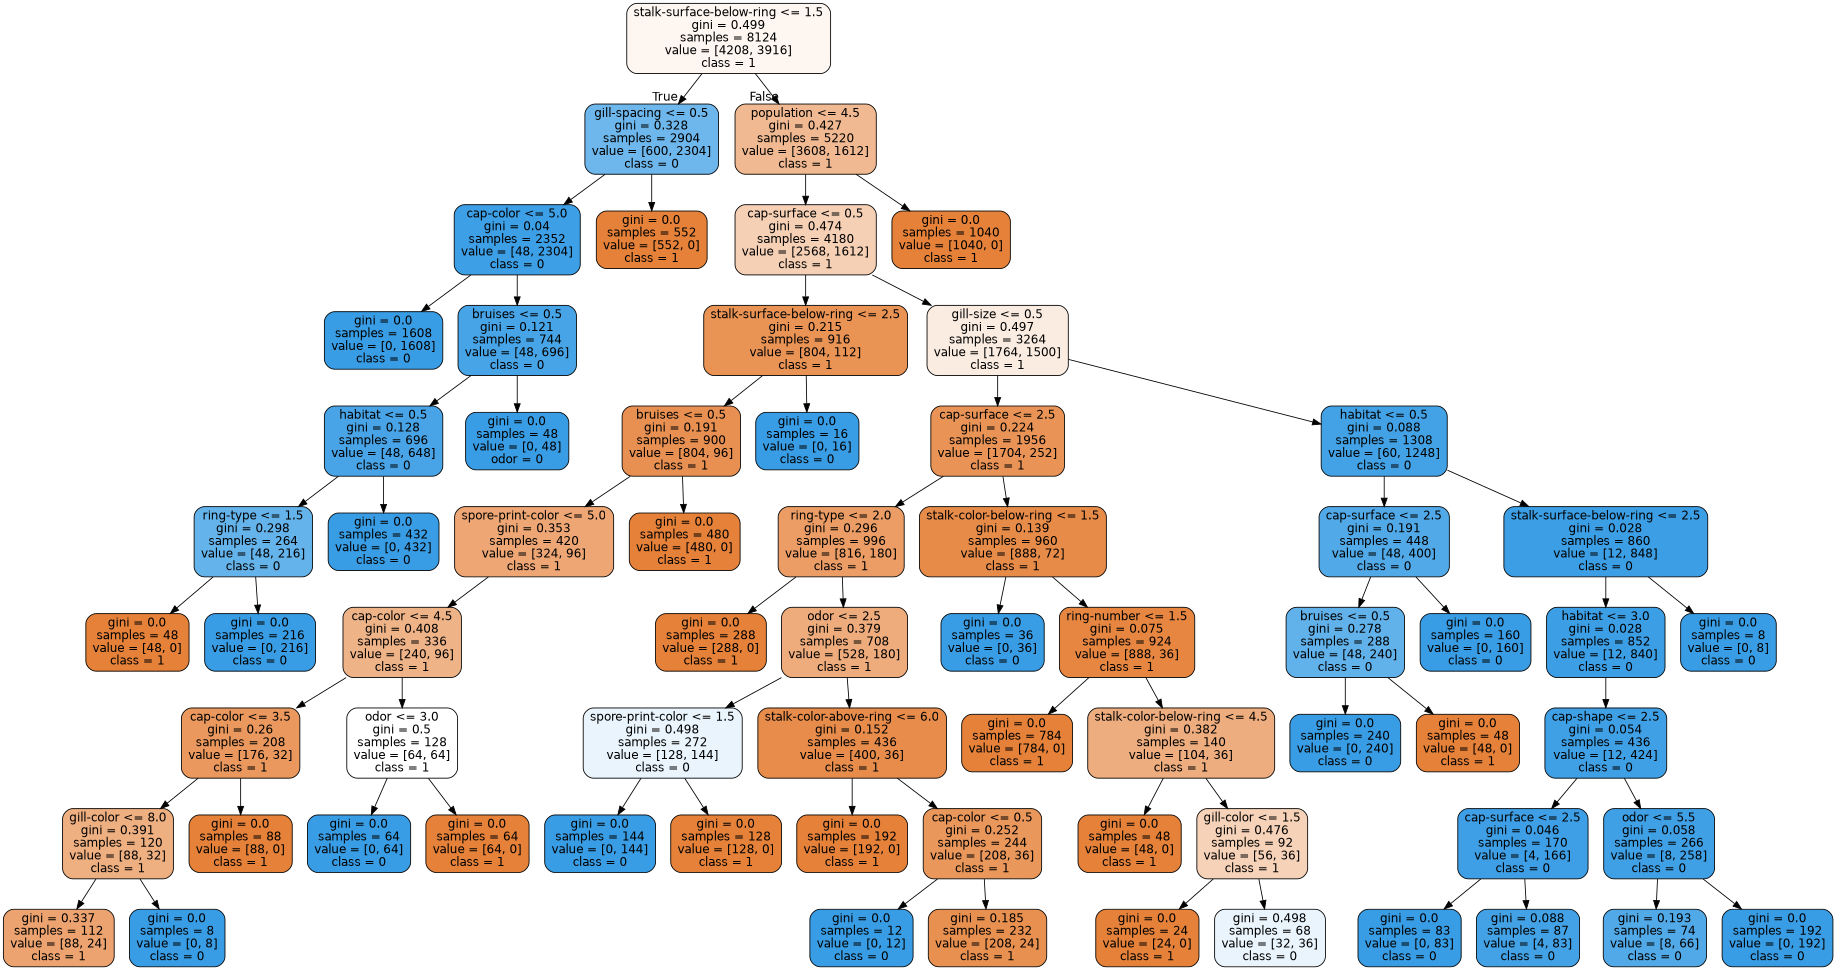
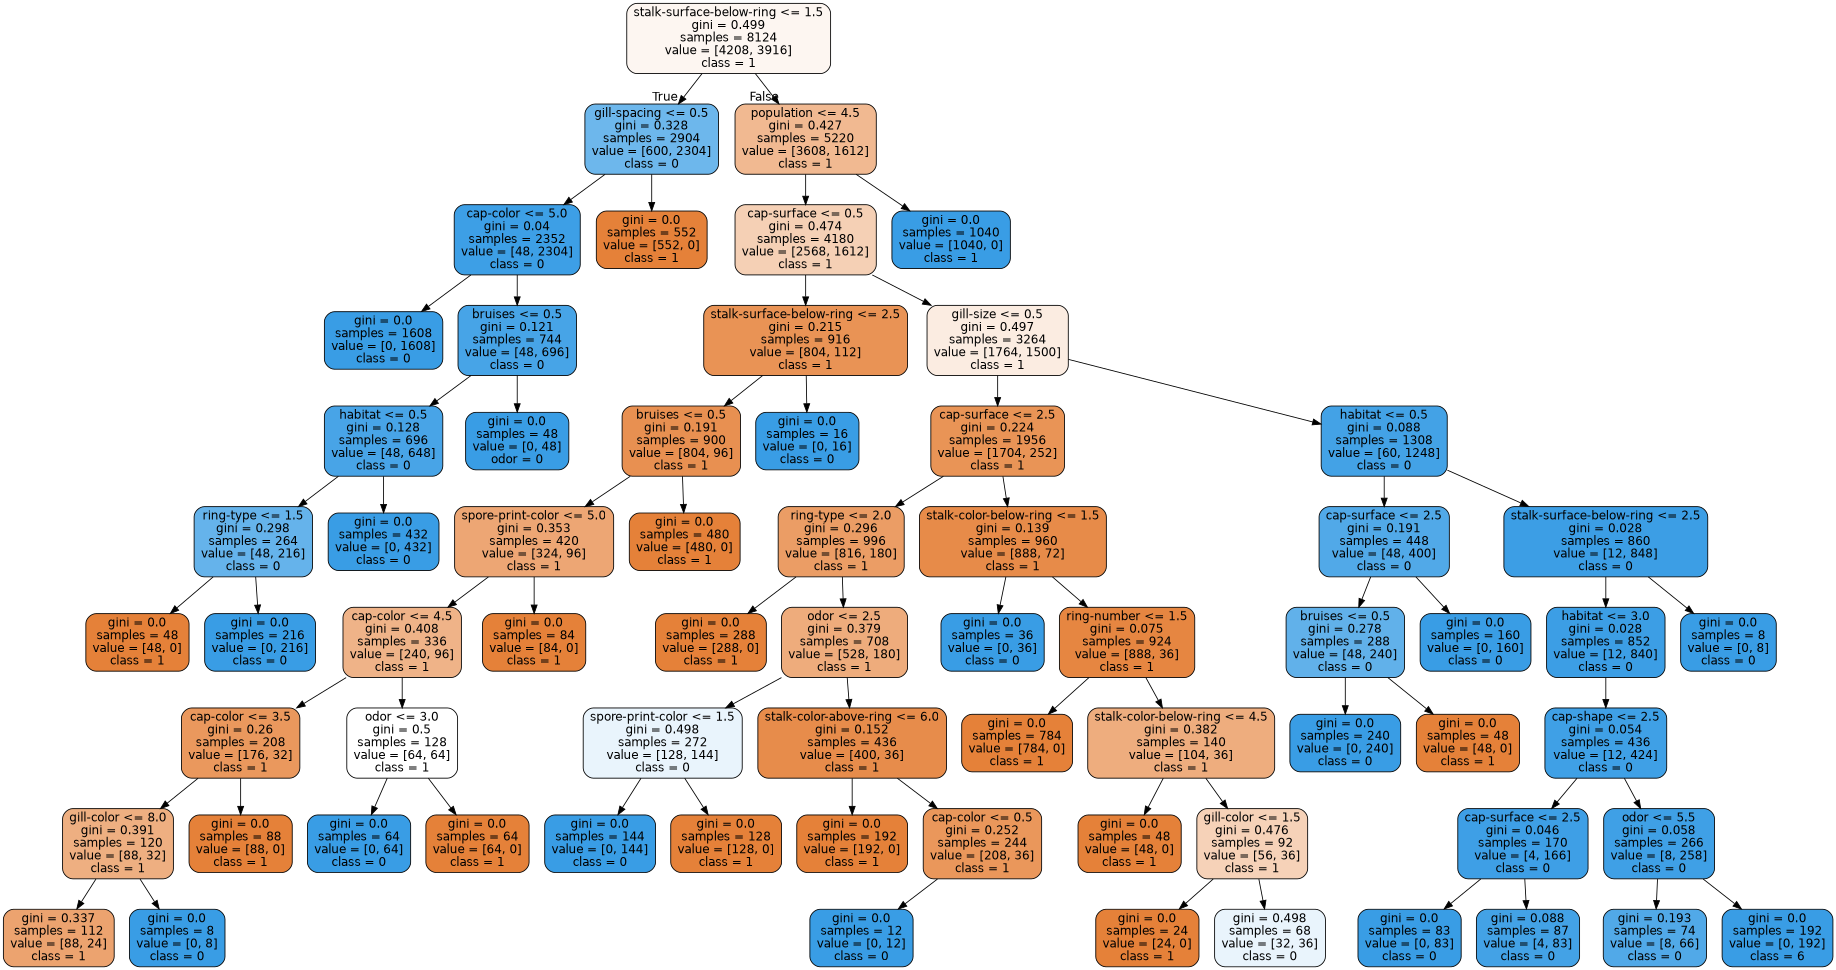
  digraph {
    node [color=black fillcolor="#399de5" fontname=helvetica shape=box style="filled, rounded"]
    edge [fontname=helvetica]
    n1 [fillcolor="#fdf6f1" label="stalk-surface-below-ring <= 1.5\ngini = 0.499\nsamples = 8124\nvalue = [4208, 3916]\nclass = 1"]
    n2 [fillcolor="#6db7ec" label="gill-spacing <= 0.5\ngini = 0.328\nsamples = 2904\nvalue = [600, 2304]\nclass = 0"]
    n3 [fillcolor="#f1b991" label="population <= 4.5\ngini = 0.427\nsamples = 5220\nvalue = [3608, 1612]\nclass = 1"]
    n4 [fillcolor="#3d9fe6" label="cap-color <= 5.0\ngini = 0.04\nsamples = 2352\nvalue = [48, 2304]\nclass = 0"]
    n5 [fillcolor="#e58139" label="gini = 0.0\nsamples = 552\nvalue = [552, 0]\nclass = 1"]
    n6 [fillcolor="#f5d0b5" label="cap-surface <= 0.5\ngini = 0.474\nsamples = 4180\nvalue = [2568, 1612]\nclass = 1"]
-   n7 [fillcolor="#e58139" label="gini = 0.0\nsamples = 1040\nvalue = [1040, 0]\nclass = 1"]
+   n7 [label="gini = 0.0\nsamples = 1040\nvalue = [1040, 0]\nclass = 1"]
    n8 [label="gini = 0.0\nsamples = 1608\nvalue = [0, 1608]\nclass = 0"]
    n9 [fillcolor="#47a4e7" label="bruises <= 0.5\ngini = 0.121\nsamples = 744\nvalue = [48, 696]\nclass = 0"]
    n10 [fillcolor="#48a4e7" label="habitat <= 0.5\ngini = 0.128\nsamples = 696\nvalue = [48, 648]\nclass = 0"]
    n11 [label="gini = 0.0\nsamples = 48\nvalue = [0, 48]\nodor = 0"]
    n12 [fillcolor="#65b3eb" label="ring-type <= 1.5\ngini = 0.298\nsamples = 264\nvalue = [48, 216]\nclass = 0"]
    n13 [label="gini = 0.0\nsamples = 432\nvalue = [0, 432]\nclass = 0"]
    n14 [fillcolor="#e58139" label="gini = 0.0\nsamples = 48\nvalue = [48, 0]\nclass = 1"]
    n15 [label="gini = 0.0\nsamples = 216\nvalue = [0, 216]\nclass = 0"]
    n16 [fillcolor="#e99355" label="stalk-surface-below-ring <= 2.5\ngini = 0.215\nsamples = 916\nvalue = [804, 112]\nclass = 1"]
    n17 [fillcolor="#fbece1" label="gill-size <= 0.5\ngini = 0.497\nsamples = 3264\nvalue = [1764, 1500]\nclass = 1"]
    n18 [fillcolor="#e89051" label="bruises <= 0.5\ngini = 0.191\nsamples = 900\nvalue = [804, 96]\nclass = 1"]
    n19 [label="gini = 0.0\nsamples = 16\nvalue = [0, 16]\nclass = 0"]
    n20 [fillcolor="#e99456" label="cap-surface <= 2.5\ngini = 0.224\nsamples = 1956\nvalue = [1704, 252]\nclass = 1"]
    n21 [fillcolor="#43a2e6" label="habitat <= 0.5\ngini = 0.088\nsamples = 1308\nvalue = [60, 1248]\nclass = 0"]
    n22 [fillcolor="#eda674" label="spore-print-color <= 5.0\ngini = 0.353\nsamples = 420\nvalue = [324, 96]\nclass = 1"]
    n23 [fillcolor="#e58139" label="gini = 0.0\nsamples = 480\nvalue = [480, 0]\nclass = 1"]
    n24 [fillcolor="#efb388" label="cap-color <= 4.5\ngini = 0.408\nsamples = 336\nvalue = [240, 96]\nclass = 1"]
+   n25 [fillcolor="#e58139" label="gini = 0.0\nsamples = 84\nvalue = [84, 0]\nclass = 1"]
    n26 [fillcolor="#ea985d" label="cap-color <= 3.5\ngini = 0.26\nsamples = 208\nvalue = [176, 32]\nclass = 1"]
    n27 [fillcolor="#ffffff" label="odor <= 3.0\ngini = 0.5\nsamples = 128\nvalue = [64, 64]\nclass = 1"]
    n28 [fillcolor="#eeaf81" label="gill-color <= 8.0\ngini = 0.391\nsamples = 120\nvalue = [88, 32]\nclass = 1"]
    n29 [fillcolor="#e58139" label="gini = 0.0\nsamples = 88\nvalue = [88, 0]\nclass = 1"]
    n30 [label="gini = 0.0\nsamples = 64\nvalue = [0, 64]\nclass = 0"]
    n31 [fillcolor="#e58139" label="gini = 0.0\nsamples = 64\nvalue = [64, 0]\nclass = 1"]
    n32 [fillcolor="#eca36f" label="gini = 0.337\nsamples = 112\nvalue = [88, 24]\nclass = 1"]
    n33 [label="gini = 0.0\nsamples = 8\nvalue = [0, 8]\nclass = 0"]
    n34 [fillcolor="#eb9d65" label="ring-type <= 2.0\ngini = 0.296\nsamples = 996\nvalue = [816, 180]\nclass = 1"]
    n35 [fillcolor="#e78b49" label="stalk-color-below-ring <= 1.5\ngini = 0.139\nsamples = 960\nvalue = [888, 72]\nclass = 1"]
    n36 [fillcolor="#51a9e8" label="cap-surface <= 2.5\ngini = 0.191\nsamples = 448\nvalue = [48, 400]\nclass = 0"]
    n37 [fillcolor="#3c9ee5" label="stalk-surface-below-ring <= 2.5\ngini = 0.028\nsamples = 860\nvalue = [12, 848]\nclass = 0"]
    n38 [fillcolor="#e58139" label="gini = 0.0\nsamples = 288\nvalue = [288, 0]\nclass = 1"]
    n39 [fillcolor="#eeac7c" label="odor <= 2.5\ngini = 0.379\nsamples = 708\nvalue = [528, 180]\nclass = 1"]
    n40 [label="gini = 0.0\nsamples = 36\nvalue = [0, 36]\nclass = 0"]
    n41 [fillcolor="#e68641" label="ring-number <= 1.5\ngini = 0.075\nsamples = 924\nvalue = [888, 36]\nclass = 1"]
    n42 [fillcolor="#e9f4fc" label="spore-print-color <= 1.5\ngini = 0.498\nsamples = 272\nvalue = [128, 144]\nclass = 0"]
    n43 [fillcolor="#e78c4b" label="stalk-color-above-ring <= 6.0\ngini = 0.152\nsamples = 436\nvalue = [400, 36]\nclass = 1"]
    n44 [label="gini = 0.0\nsamples = 144\nvalue = [0, 144]\nclass = 0"]
    n45 [fillcolor="#e58139" label="gini = 0.0\nsamples = 128\nvalue = [128, 0]\nclass = 1"]
    n46 [fillcolor="#e58139" label="gini = 0.0\nsamples = 192\nvalue = [192, 0]\nclass = 1"]
    n47 [fillcolor="#ea975b" label="cap-color <= 0.5\ngini = 0.252\nsamples = 244\nvalue = [208, 36]\nclass = 1"]
    n48 [label="gini = 0.0\nsamples = 12\nvalue = [0, 12]\nclass = 0"]
-   n49 [fillcolor="#e89050" label="gini = 0.185\nsamples = 232\nvalue = [208, 24]\nclass = 1"]
    n50 [fillcolor="#e58139" label="gini = 0.0\nsamples = 784\nvalue = [784, 0]\nclass = 1"]
    n51 [fillcolor="#eead7e" label="stalk-color-below-ring <= 4.5\ngini = 0.382\nsamples = 140\nvalue = [104, 36]\nclass = 1"]
    n52 [fillcolor="#e58139" label="gini = 0.0\nsamples = 48\nvalue = [48, 0]\nclass = 1"]
    n53 [fillcolor="#f6d2b8" label="gill-color <= 1.5\ngini = 0.476\nsamples = 92\nvalue = [56, 36]\nclass = 1"]
    n54 [fillcolor="#e58139" label="gini = 0.0\nsamples = 24\nvalue = [24, 0]\nclass = 1"]
    n55 [fillcolor="#e9f4fc" label="gini = 0.498\nsamples = 68\nvalue = [32, 36]\nclass = 0"]
    n56 [fillcolor="#61b1ea" label="bruises <= 0.5\ngini = 0.278\nsamples = 288\nvalue = [48, 240]\nclass = 0"]
    n57 [label="gini = 0.0\nsamples = 160\nvalue = [0, 160]\nclass = 0"]
    n58 [fillcolor="#3c9ee5" label="habitat <= 3.0\ngini = 0.028\nsamples = 852\nvalue = [12, 840]\nclass = 0"]
    n59 [label="gini = 0.0\nsamples = 8\nvalue = [0, 8]\nclass = 0"]
    n60 [label="gini = 0.0\nsamples = 240\nvalue = [0, 240]\nclass = 0"]
    n61 [fillcolor="#e58139" label="gini = 0.0\nsamples = 48\nvalue = [48, 0]\nclass = 1"]
    n62 [fillcolor="#3fa0e6" label="cap-shape <= 2.5\ngini = 0.054\nsamples = 436\nvalue = [12, 424]\nclass = 0"]
    n63 [fillcolor="#3e9fe6" label="cap-surface <= 2.5\ngini = 0.046\nsamples = 170\nvalue = [4, 166]\nclass = 0"]
    n64 [fillcolor="#3fa0e6" label="odor <= 5.5\ngini = 0.058\nsamples = 266\nvalue = [8, 258]\nclass = 0"]
    n65 [label="gini = 0.0\nsamples = 83\nvalue = [0, 83]\nclass = 0"]
    n66 [fillcolor="#43a2e6" label="gini = 0.088\nsamples = 87\nvalue = [4, 83]\nclass = 0"]
    n67 [fillcolor="#51a9e8" label="gini = 0.193\nsamples = 74\nvalue = [8, 66]\nclass = 0"]
-   n68 [label="gini = 0.0\nsamples = 192\nvalue = [0, 192]\nclass = 0"]
+   n68 [label="gini = 0.0\nsamples = 192\nvalue = [0, 192]\nclass = 6"]
    n1 -> n2 [headlabel=True labelangle=45 labeldistance=2.5]
    n1 -> n3 [headlabel=False labelangle=-45 labeldistance=2.5]
    n2 -> n4
    n2 -> n5
    n3 -> n6
    n3 -> n7
    n4 -> n8
    n4 -> n9
    n6 -> n16
    n6 -> n17
    n9 -> n10
    n9 -> n11
    n10 -> n12
    n10 -> n13
    n12 -> n14
    n12 -> n15
    n16 -> n18
    n16 -> n19
    n17 -> n20
    n17 -> n21
    n18 -> n22
    n18 -> n23
    n20 -> n34
    n20 -> n35
    n21 -> n36
    n21 -> n37
    n22 -> n24
+   n22 -> n25
    n24 -> n26
    n24 -> n27
    n26 -> n28
    n26 -> n29
    n27 -> n30
    n27 -> n31
    n28 -> n32
    n28 -> n33
    n34 -> n38
    n34 -> n39
    n35 -> n40
    n35 -> n41
    n36 -> n56
    n36 -> n57
    n37 -> n58
    n37 -> n59
    n39 -> n42
    n39 -> n43
    n41 -> n50
    n41 -> n51
    n42 -> n44
    n42 -> n45
    n43 -> n46
    n43 -> n47
    n47 -> n48
-   n47 -> n49
    n51 -> n52
    n51 -> n53
    n53 -> n54
    n53 -> n55
    n56 -> n60
    n56 -> n61
    n58 -> n62
    n62 -> n63
    n62 -> n64
    n63 -> n65
    n63 -> n66
    n64 -> n67
    n64 -> n68
  }
